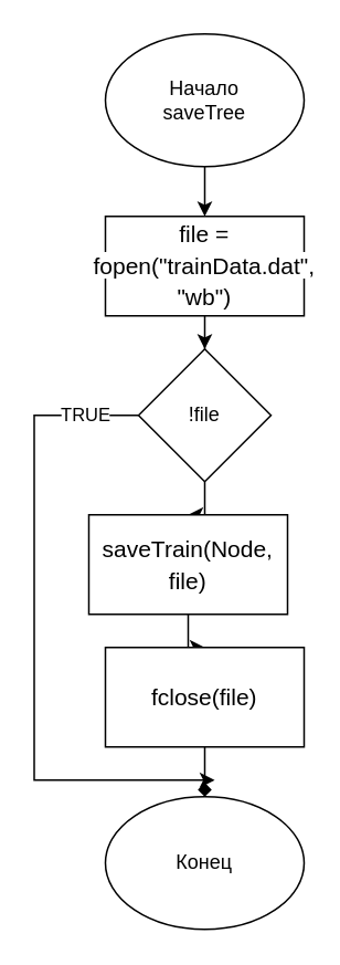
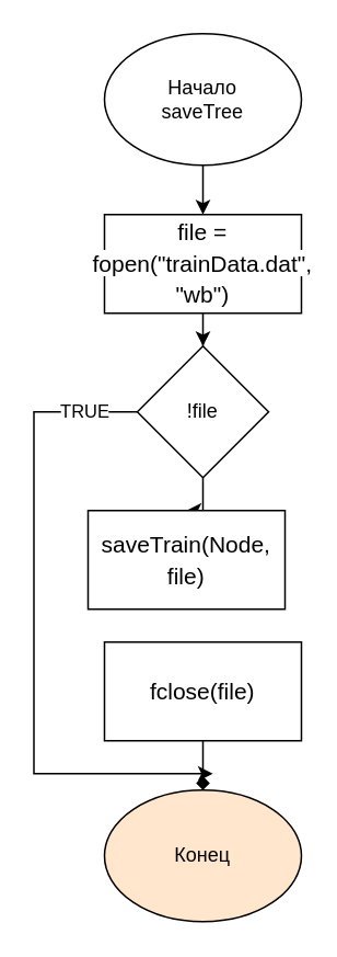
  <mxCell id="0" />
  <mxCell id="1" parent="0" />
  <mxCell id="2" style="edgeStyle=orthogonalEdgeStyle;rounded=0;orthogonalLoop=1;jettySize=auto;html=1;entryX=0.5;entryY=0;entryDx=0;entryDy=0;" edge="1" parent="1" source="3" target="5"><mxGeometry relative="1" as="geometry" /></mxCell>
  <mxCell id="3" value="Начало&lt;br&gt;saveTree" style="ellipse;whiteSpace=wrap;html=1;" vertex="1" parent="1"><mxGeometry x="63" y="20" width="120" height="80" as="geometry" /></mxCell>
  <mxCell id="4" style="edgeStyle=orthogonalEdgeStyle;rounded=0;orthogonalLoop=1;jettySize=auto;html=1;entryX=0.5;entryY=0;entryDx=0;entryDy=0;" edge="1" parent="1" source="5" target="8"><mxGeometry relative="1" as="geometry" /></mxCell>
  <mxCell id="5" value="&lt;div style=&quot;font-size: 14px; line-height: 19px;&quot;&gt;&lt;span style=&quot;background-color: rgb(255, 255, 255);&quot;&gt;file = fopen(&quot;trainData.dat&quot;, &quot;wb&quot;)&lt;/span&gt;&lt;/div&gt;" style="rounded=0;whiteSpace=wrap;html=1;" vertex="1" parent="1"><mxGeometry x="63" y="130" width="120" height="60" as="geometry" /></mxCell>
  <mxCell id="6" style="edgeStyle=orthogonalEdgeStyle;rounded=0;orthogonalLoop=1;jettySize=auto;html=1;entryX=0.5;entryY=0;entryDx=0;entryDy=0;" edge="1" parent="1" source="8" target="10"><mxGeometry relative="1" as="geometry" /></mxCell>
  <mxCell id="7" value="TRUE" style="edgeStyle=orthogonalEdgeStyle;rounded=0;orthogonalLoop=1;jettySize=auto;html=1;" edge="1" parent="1" source="8"><mxGeometry x="-0.837" relative="1" as="geometry"><mxPoint x="129" y="470" as="targetPoint" /><Array as="points"><mxPoint x="20" y="250" /></Array><mxPoint as="offset" /></mxGeometry></mxCell>
  <mxCell id="8" value="!file" style="rhombus;whiteSpace=wrap;html=1;" vertex="1" parent="1"><mxGeometry x="83" y="210" width="80" height="80" as="geometry" /></mxCell>
- <mxCell id="9" style="edgeStyle=orthogonalEdgeStyle;rounded=0;orthogonalLoop=1;jettySize=auto;html=1;" edge="1" parent="1" source="10" target="12"><mxGeometry relative="1" as="geometry" /></mxCell>
  <mxCell id="10" value="&lt;div style=&quot;font-size: 14px; line-height: 19px;&quot;&gt;&lt;span style=&quot;background-color: rgb(255, 255, 255);&quot;&gt;saveTrain(Node, file)&lt;/span&gt;&lt;/div&gt;" style="rounded=0;whiteSpace=wrap;html=1;" vertex="1" parent="1"><mxGeometry x="53" y="310" width="120" height="60" as="geometry" /></mxCell>
  <mxCell id="11" style="edgeStyle=orthogonalEdgeStyle;rounded=0;orthogonalLoop=1;jettySize=auto;html=1;entryX=0.5;entryY=0;entryDx=0;entryDy=0;endArrow=diamond;" edge="1" parent="1" source="12" target="13"><mxGeometry relative="1" as="geometry" /></mxCell>
  <mxCell id="12" value="&lt;div style=&quot;font-size: 14px; line-height: 19px;&quot;&gt;&lt;span style=&quot;background-color: rgb(255, 255, 255);&quot;&gt;fclose(file)&lt;/span&gt;&lt;/div&gt;" style="rounded=0;whiteSpace=wrap;html=1;" vertex="1" parent="1"><mxGeometry x="63" y="390" width="120" height="60" as="geometry" /></mxCell>
- <mxCell id="13" value="Конец" style="ellipse;whiteSpace=wrap;html=1;" vertex="1" parent="1"><mxGeometry x="63" y="480" width="120" height="80" as="geometry" /></mxCell>
+ <mxCell id="13" value="Конец" style="ellipse;whiteSpace=wrap;html=1;fillColor=#ffe6cc;" vertex="1" parent="1"><mxGeometry x="63" y="480" width="120" height="80" as="geometry" /></mxCell>
